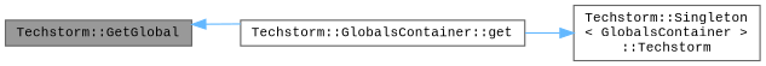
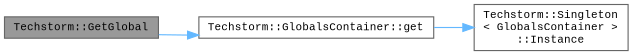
  digraph {
    fontname="Liberation Mono"
    rankdir=LR
    node [color=grey40 fillcolor=white fontname="Liberation Mono" fontsize=10 shape=box style=filled]
    edge [color=steelblue1 fontname="Liberation Mono" fontsize=10 labelfontname=Helvetica labelfontsize=10 style=solid]
    n1 [color=gray40 fillcolor=grey60 fontcolor=black height=0.2 label="Techstorm::GetGlobal" width=0.4]
    n2 [height=0.2 label="Techstorm::GlobalsContainer::get" width=0.4]
-   n3 [height=0.2 label="Techstorm::Singleton\l\< GlobalsContainer \>\l::Techstorm" width=0.4]
-   n2 -> n1
+   n3 [height=0.2 label="Techstorm::Singleton\l\< GlobalsContainer \>\l::Instance" width=0.4]
+   n1 -> n2
    n2 -> n3
  }
